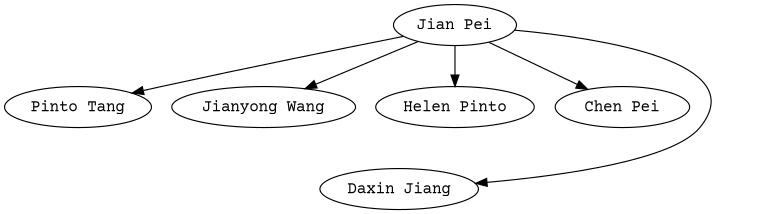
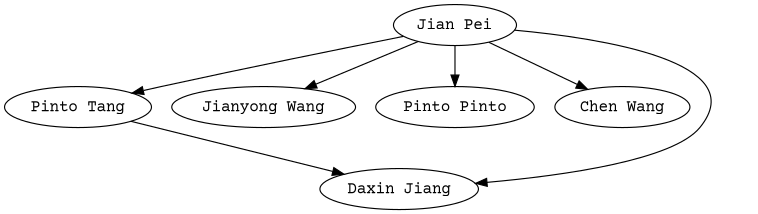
  strict digraph {
    fontname="Courier Prime"
    node [fontname="Courier Prime"]
    edge [fontname="Courier Prime"]
    n1 [label="Pinto Tang"]
    "Jian Pei"
    "Jianyong Wang"
-   "Helen Pinto"
-   "Chen Wang" [label="Chen Pei"]
+   "Helen Pinto" [label="Pinto Pinto"]
+   "Chen Wang"
    "Daxin Jiang"
+   n1 -> "Daxin Jiang"
    "Jian Pei" -> n1
    "Jian Pei" -> "Jianyong Wang"
    "Jian Pei" -> "Helen Pinto"
    "Jian Pei" -> "Chen Wang"
    "Jian Pei" -> "Daxin Jiang"
  }
